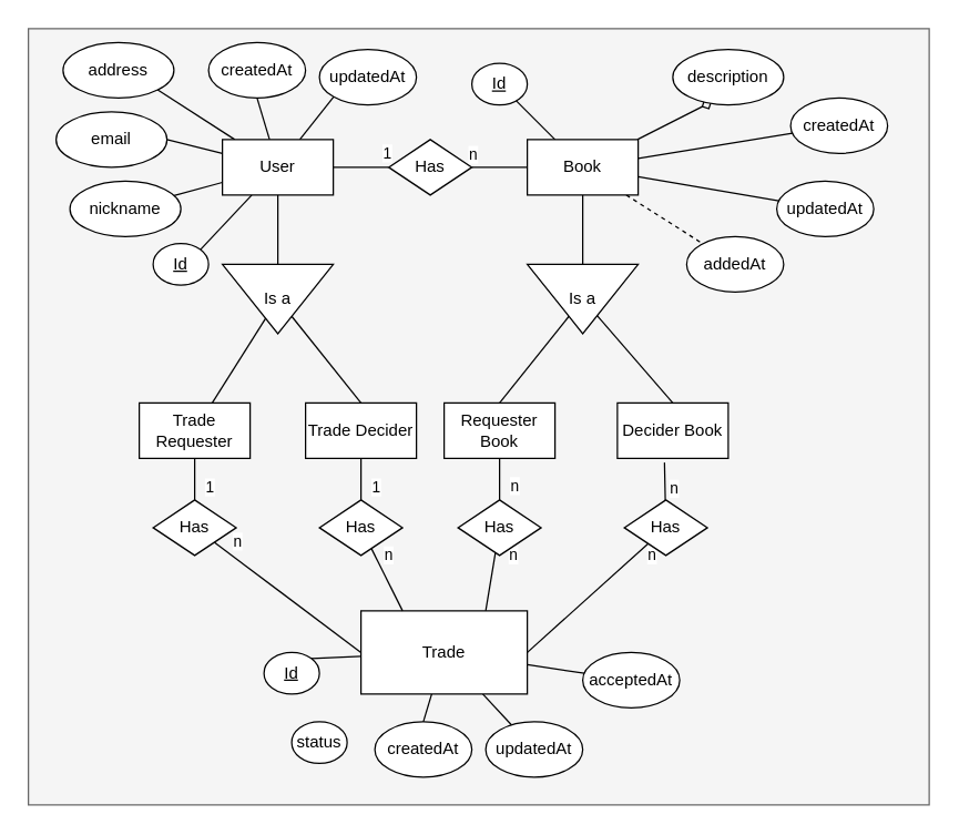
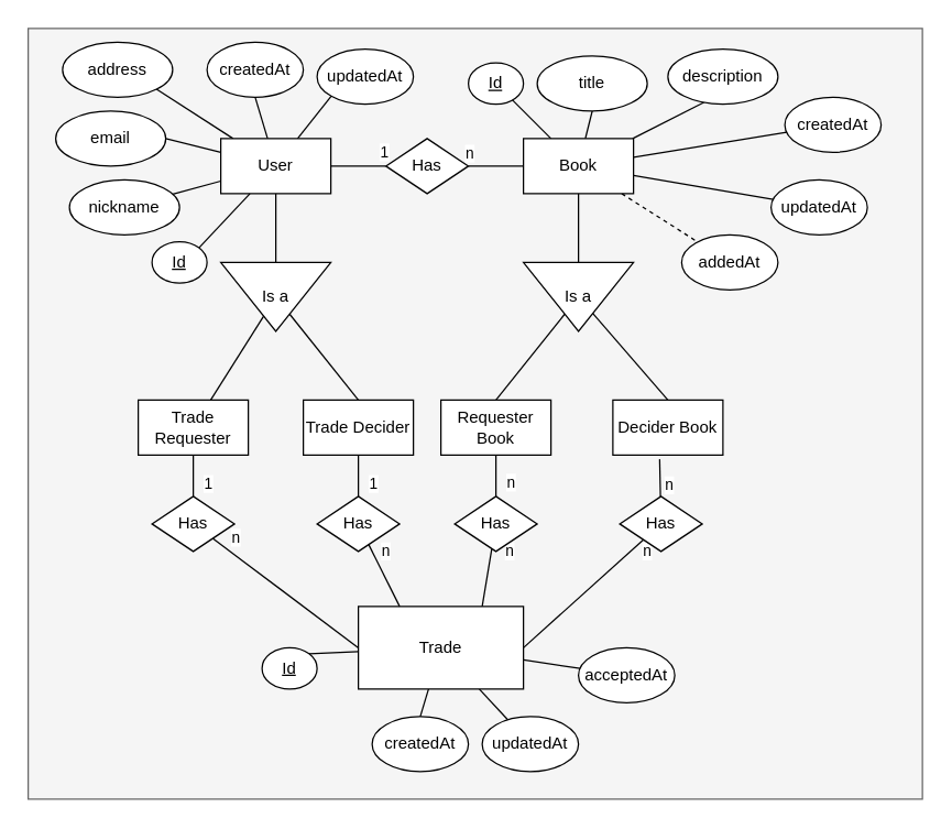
  <mxCell id="0" />
  <mxCell id="1" parent="0" />
  <mxCell id="2" value="" style="rounded=0;whiteSpace=wrap;html=1;fillColor=#f5f5f5;fontColor=#333333;strokeColor=#666666;" vertex="1" parent="1"><mxGeometry width="650" height="560" as="geometry" x="20" y="20" /></mxCell>
  <mxCell id="3" style="edgeStyle=none;html=1;entryX=1;entryY=0;entryDx=0;entryDy=0;endArrow=none;endFill=0;" edge="1" parent="1" source="7" target="60"><mxGeometry relative="1" as="geometry" /></mxCell>
  <mxCell id="4" style="edgeStyle=none;html=1;entryX=0.5;entryY=0;entryDx=0;entryDy=0;endArrow=none;endFill=0;" edge="1" parent="1" source="7" target="67"><mxGeometry relative="1" as="geometry" /></mxCell>
  <mxCell id="5" style="edgeStyle=none;html=1;endArrow=none;endFill=0;" edge="1" parent="1" source="7" target="68"><mxGeometry relative="1" as="geometry" /></mxCell>
  <mxCell id="6" style="edgeStyle=none;html=1;endArrow=none;endFill=0;" edge="1" parent="1" source="7" target="69"><mxGeometry relative="1" as="geometry" /></mxCell>
  <mxCell id="7" value="Trade" style="rounded=0;whiteSpace=wrap;html=1;" vertex="1" parent="1"><mxGeometry x="260" y="440" width="120" height="60" as="geometry" /></mxCell>
  <mxCell id="8" style="edgeStyle=none;html=1;entryX=0;entryY=0.5;entryDx=0;entryDy=0;endArrow=none;endFill=0;" edge="1" parent="1" source="17" target="32"><mxGeometry relative="1" as="geometry" /></mxCell>
  <mxCell id="9" style="edgeStyle=none;html=1;entryX=0;entryY=0.5;entryDx=0;entryDy=0;endArrow=none;endFill=0;" edge="1" parent="1" source="17" target="35"><mxGeometry relative="1" as="geometry" /></mxCell>
  <mxCell id="10" value="1" style="edgeLabel;html=1;align=center;verticalAlign=middle;resizable=0;points=[];" vertex="1" connectable="0" parent="9"><mxGeometry x="0.565" y="1" relative="1" as="geometry"><mxPoint x="7" y="-10" as="offset" /></mxGeometry></mxCell>
  <mxCell id="11" style="edgeStyle=none;html=1;entryX=0;entryY=1;entryDx=0;entryDy=0;endArrow=none;endFill=0;" edge="1" parent="1" source="17" target="74"><mxGeometry relative="1" as="geometry" /></mxCell>
  <mxCell id="12" style="edgeStyle=none;html=1;entryX=0.5;entryY=1;entryDx=0;entryDy=0;endArrow=none;endFill=0;" edge="1" parent="1" source="17" target="73"><mxGeometry relative="1" as="geometry" /></mxCell>
  <mxCell id="13" style="edgeStyle=none;html=1;entryX=1;entryY=1;entryDx=0;entryDy=0;endArrow=none;endFill=0;" edge="1" parent="1" source="17" target="62"><mxGeometry relative="1" as="geometry" /></mxCell>
  <mxCell id="14" style="edgeStyle=none;html=1;entryX=1;entryY=0.5;entryDx=0;entryDy=0;endArrow=none;endFill=0;" edge="1" parent="1" source="17" target="65"><mxGeometry relative="1" as="geometry" /></mxCell>
  <mxCell id="15" style="edgeStyle=none;html=1;endArrow=none;endFill=0;" edge="1" parent="1" source="17" target="61"><mxGeometry relative="1" as="geometry" /></mxCell>
  <mxCell id="16" style="edgeStyle=none;html=1;entryX=1;entryY=0;entryDx=0;entryDy=0;endArrow=none;endFill=0;" edge="1" parent="1" source="17" target="58"><mxGeometry relative="1" as="geometry" /></mxCell>
  <mxCell id="17" value="User" style="rounded=0;whiteSpace=wrap;html=1;" vertex="1" parent="1"><mxGeometry x="160" y="100" width="80" height="40" as="geometry" /></mxCell>
  <mxCell id="18" style="edgeStyle=none;html=1;endArrow=none;endFill=0;" edge="1" parent="1" source="25" target="38"><mxGeometry relative="1" as="geometry" /></mxCell>
  <mxCell id="19" style="edgeStyle=none;html=1;endArrow=none;endFill=0;" edge="1" parent="1" source="25" target="59"><mxGeometry relative="1" as="geometry" /></mxCell>
- <mxCell id="21" style="edgeStyle=none;html=1;entryX=0.352;entryY=0.942;entryDx=0;entryDy=0;entryPerimeter=0;endArrow=diamond;endFill=0;" edge="1" parent="1" source="25" target="64"><mxGeometry relative="1" as="geometry" /></mxCell>
+ <mxCell id="20" style="edgeStyle=none;html=1;entryX=0.5;entryY=1;entryDx=0;entryDy=0;endArrow=none;endFill=0;" edge="1" parent="1" source="25" target="63"><mxGeometry relative="1" as="geometry" /></mxCell>
+ <mxCell id="21" style="edgeStyle=none;html=1;entryX=0.352;entryY=0.942;entryDx=0;entryDy=0;entryPerimeter=0;endArrow=none;endFill=0;" edge="1" parent="1" source="25" target="64"><mxGeometry relative="1" as="geometry" /></mxCell>
  <mxCell id="22" style="edgeStyle=none;html=1;endArrow=none;endFill=0;" edge="1" parent="1" source="25" target="70"><mxGeometry relative="1" as="geometry" /></mxCell>
  <mxCell id="23" style="edgeStyle=none;html=1;endArrow=none;endFill=0;" edge="1" parent="1" source="25" target="71"><mxGeometry relative="1" as="geometry" /></mxCell>
  <mxCell id="24" style="edgeStyle=none;html=1;endArrow=none;endFill=0;dashed=1;" edge="1" parent="1" source="25" target="72"><mxGeometry relative="1" as="geometry" /></mxCell>
  <mxCell id="25" value="Book" style="rounded=0;whiteSpace=wrap;html=1;" vertex="1" parent="1"><mxGeometry x="380" y="100" width="80" height="40" as="geometry" /></mxCell>
  <mxCell id="26" style="edgeStyle=none;html=1;entryX=0.5;entryY=0;entryDx=0;entryDy=0;endArrow=none;endFill=0;" edge="1" parent="1" source="28" target="43"><mxGeometry relative="1" as="geometry" /></mxCell>
  <mxCell id="27" value="1" style="edgeLabel;html=1;align=center;verticalAlign=middle;resizable=0;points=[];" vertex="1" connectable="0" parent="26"><mxGeometry x="-0.067" relative="1" as="geometry"><mxPoint x="10" y="6" as="offset" /></mxGeometry></mxCell>
  <mxCell id="28" value="Trade Requester" style="rounded=0;whiteSpace=wrap;html=1;" vertex="1" parent="1"><mxGeometry x="100" y="290" width="80" height="40" as="geometry" /></mxCell>
  <mxCell id="29" value="Trade Decider" style="rounded=0;whiteSpace=wrap;html=1;" vertex="1" parent="1"><mxGeometry x="220" y="290" width="80" height="40" as="geometry" /></mxCell>
  <mxCell id="30" style="edgeStyle=none;html=1;endArrow=none;endFill=0;" edge="1" parent="1" source="32" target="28"><mxGeometry relative="1" as="geometry" /></mxCell>
  <mxCell id="31" style="edgeStyle=none;html=1;entryX=0.5;entryY=0;entryDx=0;entryDy=0;endArrow=none;endFill=0;" edge="1" parent="1" source="32" target="29"><mxGeometry relative="1" as="geometry" /></mxCell>
  <mxCell id="32" value="Is a" style="triangle;whiteSpace=wrap;html=1;direction=south;" vertex="1" parent="1"><mxGeometry x="160" y="190" width="80" height="50" as="geometry" /></mxCell>
  <mxCell id="33" style="edgeStyle=none;html=1;entryX=0;entryY=0.5;entryDx=0;entryDy=0;endArrow=none;endFill=0;" edge="1" parent="1" source="35" target="25"><mxGeometry relative="1" as="geometry" /></mxCell>
  <mxCell id="34" value="n" style="edgeLabel;html=1;align=center;verticalAlign=middle;resizable=0;points=[];" vertex="1" connectable="0" parent="33"><mxGeometry x="-0.232" y="2" relative="1" as="geometry"><mxPoint x="-15" y="-8" as="offset" /></mxGeometry></mxCell>
  <mxCell id="35" value="Has" style="rhombus;whiteSpace=wrap;html=1;" vertex="1" parent="1"><mxGeometry x="280" y="100" width="60" height="40" as="geometry" /></mxCell>
  <mxCell id="36" style="edgeStyle=none;html=1;entryX=0.5;entryY=0;entryDx=0;entryDy=0;endArrow=none;endFill=0;" edge="1" parent="1" source="38" target="39"><mxGeometry relative="1" as="geometry" /></mxCell>
  <mxCell id="37" style="edgeStyle=none;html=1;entryX=0.5;entryY=0;entryDx=0;entryDy=0;endArrow=none;endFill=0;" edge="1" parent="1" source="38" target="40"><mxGeometry relative="1" as="geometry" /></mxCell>
  <mxCell id="38" value="Is a" style="triangle;whiteSpace=wrap;html=1;direction=south;" vertex="1" parent="1"><mxGeometry x="380" y="190" width="80" height="50" as="geometry" /></mxCell>
  <mxCell id="39" value="Requester Book" style="rounded=0;whiteSpace=wrap;html=1;" vertex="1" parent="1"><mxGeometry x="320" y="290" width="80" height="40" as="geometry" /></mxCell>
  <mxCell id="40" value="Decider Book" style="rounded=0;whiteSpace=wrap;html=1;" vertex="1" parent="1"><mxGeometry x="445" y="290" width="80" height="40" as="geometry" /></mxCell>
  <mxCell id="41" style="edgeStyle=none;html=1;entryX=0;entryY=0.5;entryDx=0;entryDy=0;endArrow=none;endFill=0;" edge="1" parent="1" source="43" target="7"><mxGeometry relative="1" as="geometry" /></mxCell>
  <mxCell id="42" value="n" style="edgeLabel;html=1;align=center;verticalAlign=middle;resizable=0;points=[];" vertex="1" connectable="0" parent="41"><mxGeometry x="-0.789" relative="1" as="geometry"><mxPoint x="5" y="-9" as="offset" /></mxGeometry></mxCell>
  <mxCell id="43" value="Has" style="rhombus;whiteSpace=wrap;html=1;" vertex="1" parent="1"><mxGeometry x="110" y="360" width="60" height="40" as="geometry" /></mxCell>
  <mxCell id="44" style="edgeStyle=none;html=1;entryX=0.25;entryY=0;entryDx=0;entryDy=0;endArrow=none;endFill=0;" edge="1" parent="1" source="48" target="7"><mxGeometry relative="1" as="geometry" /></mxCell>
  <mxCell id="45" value="n" style="edgeLabel;html=1;align=center;verticalAlign=middle;resizable=0;points=[];" vertex="1" connectable="0" parent="44"><mxGeometry x="-0.446" relative="1" as="geometry"><mxPoint x="6" y="-8" as="offset" /></mxGeometry></mxCell>
  <mxCell id="46" style="edgeStyle=none;html=1;entryX=0.5;entryY=1;entryDx=0;entryDy=0;endArrow=none;endFill=0;" edge="1" parent="1" source="48" target="29"><mxGeometry relative="1" as="geometry" /></mxCell>
  <mxCell id="47" value="1" style="edgeLabel;html=1;align=center;verticalAlign=middle;resizable=0;points=[];" vertex="1" connectable="0" parent="46"><mxGeometry x="-0.067" y="-2" relative="1" as="geometry"><mxPoint x="8" y="4" as="offset" /></mxGeometry></mxCell>
  <mxCell id="48" value="Has" style="rhombus;whiteSpace=wrap;html=1;" vertex="1" parent="1"><mxGeometry x="230" y="360" width="60" height="40" as="geometry" /></mxCell>
  <mxCell id="49" style="edgeStyle=none;html=1;entryX=0.75;entryY=0;entryDx=0;entryDy=0;endArrow=none;endFill=0;" edge="1" parent="1" source="53" target="7"><mxGeometry relative="1" as="geometry" /></mxCell>
  <mxCell id="50" value="n" style="edgeLabel;html=1;align=center;verticalAlign=middle;resizable=0;points=[];" vertex="1" connectable="0" parent="49"><mxGeometry x="-0.367" relative="1" as="geometry"><mxPoint x="15" y="-11" as="offset" /></mxGeometry></mxCell>
  <mxCell id="51" style="edgeStyle=none;html=1;entryX=0.5;entryY=1;entryDx=0;entryDy=0;endArrow=none;endFill=0;" edge="1" parent="1" source="53" target="39"><mxGeometry relative="1" as="geometry" /></mxCell>
  <mxCell id="52" value="n" style="edgeLabel;html=1;align=center;verticalAlign=middle;resizable=0;points=[];" vertex="1" connectable="0" parent="51"><mxGeometry x="-0.267" y="-2" relative="1" as="geometry"><mxPoint x="8" as="offset" /></mxGeometry></mxCell>
  <mxCell id="53" value="Has" style="rhombus;whiteSpace=wrap;html=1;" vertex="1" parent="1"><mxGeometry x="330" y="360" width="60" height="40" as="geometry" /></mxCell>
  <mxCell id="54" value="n" style="edgeStyle=none;html=1;entryX=1;entryY=0.5;entryDx=0;entryDy=0;endArrow=none;endFill=0;" edge="1" parent="1" source="57" target="7"><mxGeometry x="-0.938" y="8" relative="1" as="geometry"><mxPoint as="offset" /></mxGeometry></mxCell>
  <mxCell id="55" style="edgeStyle=none;html=1;entryX=0.425;entryY=1.075;entryDx=0;entryDy=0;entryPerimeter=0;endArrow=none;endFill=0;" edge="1" parent="1" source="57" target="40"><mxGeometry relative="1" as="geometry" /></mxCell>
  <mxCell id="56" value="n" style="edgeLabel;html=1;align=center;verticalAlign=middle;resizable=0;points=[];" vertex="1" connectable="0" parent="55"><mxGeometry x="-0.318" y="1" relative="1" as="geometry"><mxPoint x="7" as="offset" /></mxGeometry></mxCell>
  <mxCell id="57" value="Has" style="rhombus;whiteSpace=wrap;html=1;" vertex="1" parent="1"><mxGeometry x="450" y="360" width="60" height="40" as="geometry" /></mxCell>
  <mxCell id="58" value="&lt;u&gt;Id&lt;/u&gt;" style="ellipse;whiteSpace=wrap;html=1;" vertex="1" parent="1"><mxGeometry x="110" y="175" width="40" height="30" as="geometry" /></mxCell>
  <mxCell id="59" value="&lt;u&gt;Id&lt;/u&gt;" style="ellipse;whiteSpace=wrap;html=1;" vertex="1" parent="1"><mxGeometry x="340" y="45" width="40" height="30" as="geometry" /></mxCell>
  <mxCell id="60" value="&lt;u&gt;Id&lt;/u&gt;" style="ellipse;whiteSpace=wrap;html=1;" vertex="1" parent="1"><mxGeometry x="190" y="470" width="40" height="30" as="geometry" /></mxCell>
  <mxCell id="61" value="nickname" style="ellipse;whiteSpace=wrap;html=1;" vertex="1" parent="1"><mxGeometry x="50" y="130" width="80" height="40" as="geometry" /></mxCell>
  <mxCell id="62" value="address" style="ellipse;whiteSpace=wrap;html=1;" vertex="1" parent="1"><mxGeometry x="45" y="30" width="80" height="40" as="geometry" /></mxCell>
+ <mxCell id="63" value="title" style="ellipse;whiteSpace=wrap;html=1;" vertex="1" parent="1"><mxGeometry x="390" y="40" width="80" height="40" as="geometry" /></mxCell>
  <mxCell id="64" value="description" style="ellipse;whiteSpace=wrap;html=1;" vertex="1" parent="1"><mxGeometry x="485" y="35" width="80" height="40" as="geometry" /></mxCell>
  <mxCell id="65" value="email" style="ellipse;whiteSpace=wrap;html=1;" vertex="1" parent="1"><mxGeometry x="40" y="80" width="80" height="40" as="geometry" /></mxCell>
- <mxCell id="66" value="status" style="ellipse;whiteSpace=wrap;html=1;" vertex="1" parent="1"><mxGeometry x="210" y="520" width="40" height="30" as="geometry" /></mxCell>
  <mxCell id="67" value="createdAt" style="ellipse;whiteSpace=wrap;html=1;" vertex="1" parent="1"><mxGeometry x="270" y="520" width="70" height="40" as="geometry" /></mxCell>
  <mxCell id="68" value="updatedAt" style="ellipse;whiteSpace=wrap;html=1;" vertex="1" parent="1"><mxGeometry x="350" y="520" width="70" height="40" as="geometry" /></mxCell>
  <mxCell id="69" value="acceptedAt" style="ellipse;whiteSpace=wrap;html=1;" vertex="1" parent="1"><mxGeometry x="420" y="470" width="70" height="40" as="geometry" /></mxCell>
  <mxCell id="70" value="createdAt" style="ellipse;whiteSpace=wrap;html=1;" vertex="1" parent="1"><mxGeometry x="570" y="70" width="70" height="40" as="geometry" /></mxCell>
  <mxCell id="71" value="updatedAt" style="ellipse;whiteSpace=wrap;html=1;" vertex="1" parent="1"><mxGeometry x="560" y="130" width="70" height="40" as="geometry" /></mxCell>
  <mxCell id="72" value="addedAt" style="ellipse;whiteSpace=wrap;html=1;" vertex="1" parent="1"><mxGeometry x="495" y="170" width="70" height="40" as="geometry" /></mxCell>
  <mxCell id="73" value="createdAt" style="ellipse;whiteSpace=wrap;html=1;" vertex="1" parent="1"><mxGeometry x="150" y="30" width="70" height="40" as="geometry" /></mxCell>
  <mxCell id="74" value="updatedAt" style="ellipse;whiteSpace=wrap;html=1;" vertex="1" parent="1"><mxGeometry x="230" y="35" width="70" height="40" as="geometry" /></mxCell>
